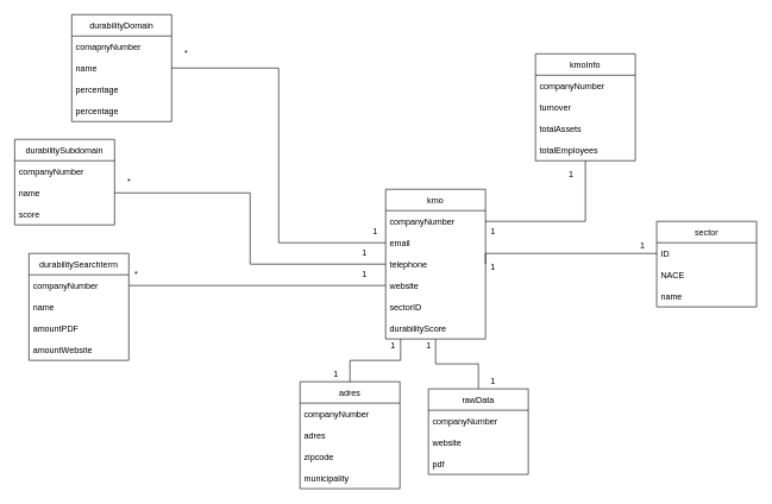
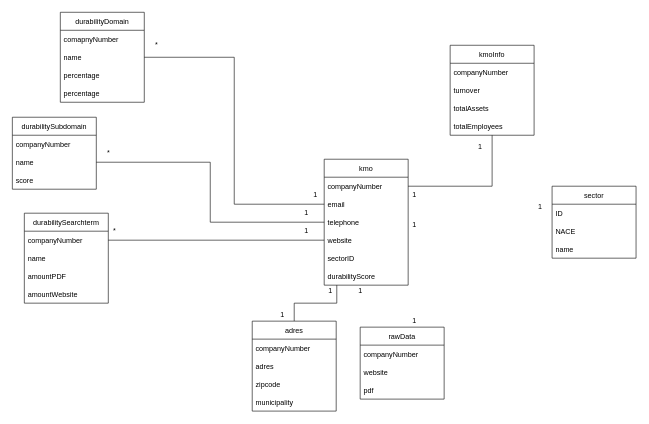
  <mxCell id="0" />
  <mxCell id="1" parent="0" />
- <mxCell id="2" value="" style="edgeStyle=orthogonalEdgeStyle;rounded=0;orthogonalLoop=1;jettySize=auto;html=1;exitX=1;exitY=0.5;exitDx=0;exitDy=0;endArrow=none;endFill=0;" parent="1" source="9" target="13" edge="1"><mxGeometry relative="1" as="geometry"><Array as="points"><mxPoint x="680" y="355" /></Array></mxGeometry></mxCell>
  <mxCell id="3" value="" style="edgeStyle=orthogonalEdgeStyle;rounded=0;orthogonalLoop=1;jettySize=auto;html=1;exitX=0.15;exitY=1;exitDx=0;exitDy=0;exitPerimeter=0;endArrow=none;endFill=0;" edge="1" parent="1" source="12" target="22"><mxGeometry relative="1" as="geometry" /></mxCell>
  <mxCell id="4" value="" style="edgeStyle=orthogonalEdgeStyle;rounded=0;orthogonalLoop=1;jettySize=auto;html=1;exitX=1;exitY=0.5;exitDx=0;exitDy=0;endArrow=none;endFill=0;" edge="1" parent="1" source="7" target="27"><mxGeometry relative="1" as="geometry" /></mxCell>
- <mxCell id="5" value="" style="edgeStyle=orthogonalEdgeStyle;rounded=0;orthogonalLoop=1;jettySize=auto;html=1;endArrow=none;endFill=0;" edge="1" parent="1" source="6" target="32"><mxGeometry relative="1" as="geometry" /></mxCell>
  <mxCell id="6" value="kmo" style="swimlane;fontStyle=0;childLayout=stackLayout;horizontal=1;startSize=30;horizontalStack=0;resizeParent=1;resizeParentMax=0;resizeLast=0;collapsible=1;marginBottom=0;" parent="1" vertex="1"><mxGeometry x="540" y="265" width="140" height="210" as="geometry" /></mxCell>
  <mxCell id="7" value="companyNumber" style="text;strokeColor=none;fillColor=none;align=left;verticalAlign=middle;spacingLeft=4;spacingRight=4;overflow=hidden;points=[[0,0.5],[1,0.5]];portConstraint=eastwest;rotatable=0;" parent="6" vertex="1"><mxGeometry y="30" width="140" height="30" as="geometry" /></mxCell>
  <mxCell id="8" value="email" style="text;strokeColor=none;fillColor=none;align=left;verticalAlign=middle;spacingLeft=4;spacingRight=4;overflow=hidden;points=[[0,0.5],[1,0.5]];portConstraint=eastwest;rotatable=0;" parent="6" vertex="1"><mxGeometry y="60" width="140" height="30" as="geometry" /></mxCell>
  <mxCell id="9" value="telephone" style="text;strokeColor=none;fillColor=none;align=left;verticalAlign=middle;spacingLeft=4;spacingRight=4;overflow=hidden;points=[[0,0.5],[1,0.5]];portConstraint=eastwest;rotatable=0;" parent="6" vertex="1"><mxGeometry y="90" width="140" height="30" as="geometry" /></mxCell>
  <mxCell id="10" value="website" style="text;strokeColor=none;fillColor=none;align=left;verticalAlign=middle;spacingLeft=4;spacingRight=4;overflow=hidden;points=[[0,0.5],[1,0.5]];portConstraint=eastwest;rotatable=0;" vertex="1" parent="6"><mxGeometry y="120" width="140" height="30" as="geometry" /></mxCell>
  <mxCell id="11" value="sectorID" style="text;strokeColor=none;fillColor=none;align=left;verticalAlign=middle;spacingLeft=4;spacingRight=4;overflow=hidden;points=[[0,0.5],[1,0.5]];portConstraint=eastwest;rotatable=0;" vertex="1" parent="6"><mxGeometry y="150" width="140" height="30" as="geometry" /></mxCell>
  <mxCell id="12" value="durabilityScore" style="text;strokeColor=none;fillColor=none;align=left;verticalAlign=middle;spacingLeft=4;spacingRight=4;overflow=hidden;points=[[0,0.5],[1,0.5]];portConstraint=eastwest;rotatable=0;" parent="6" vertex="1"><mxGeometry y="180" width="140" height="30" as="geometry" /></mxCell>
  <mxCell id="13" value="sector" style="swimlane;fontStyle=0;childLayout=stackLayout;horizontal=1;startSize=30;horizontalStack=0;resizeParent=1;resizeParentMax=0;resizeLast=0;collapsible=1;marginBottom=0;" parent="1" vertex="1"><mxGeometry x="920" y="310" width="140" height="120" as="geometry" /></mxCell>
  <mxCell id="14" value="ID" style="text;strokeColor=none;fillColor=none;align=left;verticalAlign=middle;spacingLeft=4;spacingRight=4;overflow=hidden;points=[[0,0.5],[1,0.5]];portConstraint=eastwest;rotatable=0;" parent="13" vertex="1"><mxGeometry y="30" width="140" height="30" as="geometry" /></mxCell>
  <mxCell id="15" value="NACE" style="text;strokeColor=none;fillColor=none;align=left;verticalAlign=middle;spacingLeft=4;spacingRight=4;overflow=hidden;points=[[0,0.5],[1,0.5]];portConstraint=eastwest;rotatable=0;" parent="13" vertex="1"><mxGeometry y="60" width="140" height="30" as="geometry" /></mxCell>
  <mxCell id="16" value="name" style="text;strokeColor=none;fillColor=none;align=left;verticalAlign=middle;spacingLeft=4;spacingRight=4;overflow=hidden;points=[[0,0.5],[1,0.5]];portConstraint=eastwest;rotatable=0;" parent="13" vertex="1"><mxGeometry y="90" width="140" height="30" as="geometry" /></mxCell>
  <mxCell id="17" value="durabilityDomain" style="swimlane;fontStyle=0;childLayout=stackLayout;horizontal=1;startSize=30;horizontalStack=0;resizeParent=1;resizeParentMax=0;resizeLast=0;collapsible=1;marginBottom=0;" parent="1" vertex="1"><mxGeometry x="100" y="20" width="140" height="150" as="geometry" /></mxCell>
  <mxCell id="18" value="comapnyNumber" style="text;strokeColor=none;fillColor=none;align=left;verticalAlign=middle;spacingLeft=4;spacingRight=4;overflow=hidden;points=[[0,0.5],[1,0.5]];portConstraint=eastwest;rotatable=0;" vertex="1" parent="17"><mxGeometry y="30" width="140" height="30" as="geometry" /></mxCell>
  <mxCell id="19" value="name" style="text;strokeColor=none;fillColor=none;align=left;verticalAlign=middle;spacingLeft=4;spacingRight=4;overflow=hidden;points=[[0,0.5],[1,0.5]];portConstraint=eastwest;rotatable=0;" vertex="1" parent="17"><mxGeometry y="60" width="140" height="30" as="geometry" /></mxCell>
  <mxCell id="20" value="percentage" style="text;strokeColor=none;fillColor=none;align=left;verticalAlign=middle;spacingLeft=4;spacingRight=4;overflow=hidden;points=[[0,0.5],[1,0.5]];portConstraint=eastwest;rotatable=0;" parent="17" vertex="1"><mxGeometry y="90" width="140" height="30" as="geometry" /></mxCell>
  <mxCell id="21" value="percentage" style="text;strokeColor=none;fillColor=none;align=left;verticalAlign=middle;spacingLeft=4;spacingRight=4;overflow=hidden;points=[[0,0.5],[1,0.5]];portConstraint=eastwest;rotatable=0;" vertex="1" parent="17"><mxGeometry y="120" width="140" height="30" as="geometry" /></mxCell>
  <mxCell id="22" value="adres" style="swimlane;fontStyle=0;childLayout=stackLayout;horizontal=1;startSize=30;horizontalStack=0;resizeParent=1;resizeParentMax=0;resizeLast=0;collapsible=1;marginBottom=0;" vertex="1" parent="1"><mxGeometry x="420" y="535" width="140" height="150" as="geometry" /></mxCell>
  <mxCell id="23" value="companyNumber" style="text;strokeColor=none;fillColor=none;align=left;verticalAlign=middle;spacingLeft=4;spacingRight=4;overflow=hidden;points=[[0,0.5],[1,0.5]];portConstraint=eastwest;rotatable=0;" vertex="1" parent="22"><mxGeometry y="30" width="140" height="30" as="geometry" /></mxCell>
  <mxCell id="24" value="adres" style="text;strokeColor=none;fillColor=none;align=left;verticalAlign=middle;spacingLeft=4;spacingRight=4;overflow=hidden;points=[[0,0.5],[1,0.5]];portConstraint=eastwest;rotatable=0;" vertex="1" parent="22"><mxGeometry y="60" width="140" height="30" as="geometry" /></mxCell>
  <mxCell id="25" value="zipcode" style="text;strokeColor=none;fillColor=none;align=left;verticalAlign=middle;spacingLeft=4;spacingRight=4;overflow=hidden;points=[[0,0.5],[1,0.5]];portConstraint=eastwest;rotatable=0;" vertex="1" parent="22"><mxGeometry y="90" width="140" height="30" as="geometry" /></mxCell>
  <mxCell id="26" value="municipality" style="text;strokeColor=none;fillColor=none;align=left;verticalAlign=middle;spacingLeft=4;spacingRight=4;overflow=hidden;points=[[0,0.5],[1,0.5]];portConstraint=eastwest;rotatable=0;" vertex="1" parent="22"><mxGeometry y="120" width="140" height="30" as="geometry" /></mxCell>
  <mxCell id="27" value="kmoInfo" style="swimlane;fontStyle=0;childLayout=stackLayout;horizontal=1;startSize=30;horizontalStack=0;resizeParent=1;resizeParentMax=0;resizeLast=0;collapsible=1;marginBottom=0;" vertex="1" parent="1"><mxGeometry x="750" y="75" width="140" height="150" as="geometry" /></mxCell>
  <mxCell id="28" value="companyNumber" style="text;strokeColor=none;fillColor=none;align=left;verticalAlign=middle;spacingLeft=4;spacingRight=4;overflow=hidden;points=[[0,0.5],[1,0.5]];portConstraint=eastwest;rotatable=0;" vertex="1" parent="27"><mxGeometry y="30" width="140" height="30" as="geometry" /></mxCell>
  <mxCell id="29" value="turnover" style="text;strokeColor=none;fillColor=none;align=left;verticalAlign=middle;spacingLeft=4;spacingRight=4;overflow=hidden;points=[[0,0.5],[1,0.5]];portConstraint=eastwest;rotatable=0;" vertex="1" parent="27"><mxGeometry y="60" width="140" height="30" as="geometry" /></mxCell>
  <mxCell id="30" value="totalAssets" style="text;strokeColor=none;fillColor=none;align=left;verticalAlign=middle;spacingLeft=4;spacingRight=4;overflow=hidden;points=[[0,0.5],[1,0.5]];portConstraint=eastwest;rotatable=0;" vertex="1" parent="27"><mxGeometry y="90" width="140" height="30" as="geometry" /></mxCell>
  <mxCell id="31" value="totalEmployees" style="text;strokeColor=none;fillColor=none;align=left;verticalAlign=middle;spacingLeft=4;spacingRight=4;overflow=hidden;points=[[0,0.5],[1,0.5]];portConstraint=eastwest;rotatable=0;" vertex="1" parent="27"><mxGeometry y="120" width="140" height="30" as="geometry" /></mxCell>
  <mxCell id="32" value="rawData" style="swimlane;fontStyle=0;childLayout=stackLayout;horizontal=1;startSize=30;horizontalStack=0;resizeParent=1;resizeParentMax=0;resizeLast=0;collapsible=1;marginBottom=0;" vertex="1" parent="1"><mxGeometry x="600" y="545" width="140" height="120" as="geometry" /></mxCell>
  <mxCell id="33" value="companyNumber" style="text;strokeColor=none;fillColor=none;align=left;verticalAlign=middle;spacingLeft=4;spacingRight=4;overflow=hidden;points=[[0,0.5],[1,0.5]];portConstraint=eastwest;rotatable=0;" vertex="1" parent="32"><mxGeometry y="30" width="140" height="30" as="geometry" /></mxCell>
  <mxCell id="34" value="website" style="text;strokeColor=none;fillColor=none;align=left;verticalAlign=middle;spacingLeft=4;spacingRight=4;overflow=hidden;points=[[0,0.5],[1,0.5]];portConstraint=eastwest;rotatable=0;" vertex="1" parent="32"><mxGeometry y="60" width="140" height="30" as="geometry" /></mxCell>
  <mxCell id="35" value="pdf" style="text;strokeColor=none;fillColor=none;align=left;verticalAlign=middle;spacingLeft=4;spacingRight=4;overflow=hidden;points=[[0,0.5],[1,0.5]];portConstraint=eastwest;rotatable=0;" vertex="1" parent="32"><mxGeometry y="90" width="140" height="30" as="geometry" /></mxCell>
  <mxCell id="36" value="durabilitySubdomain" style="swimlane;fontStyle=0;childLayout=stackLayout;horizontal=1;startSize=30;horizontalStack=0;resizeParent=1;resizeParentMax=0;resizeLast=0;collapsible=1;marginBottom=0;" vertex="1" parent="1"><mxGeometry x="20" y="195" width="140" height="120" as="geometry" /></mxCell>
  <mxCell id="37" value="companyNumber" style="text;strokeColor=none;fillColor=none;align=left;verticalAlign=middle;spacingLeft=4;spacingRight=4;overflow=hidden;points=[[0,0.5],[1,0.5]];portConstraint=eastwest;rotatable=0;" vertex="1" parent="36"><mxGeometry y="30" width="140" height="30" as="geometry" /></mxCell>
  <mxCell id="38" value="name" style="text;strokeColor=none;fillColor=none;align=left;verticalAlign=middle;spacingLeft=4;spacingRight=4;overflow=hidden;points=[[0,0.5],[1,0.5]];portConstraint=eastwest;rotatable=0;" vertex="1" parent="36"><mxGeometry y="60" width="140" height="30" as="geometry" /></mxCell>
  <mxCell id="39" value="score" style="text;strokeColor=none;fillColor=none;align=left;verticalAlign=middle;spacingLeft=4;spacingRight=4;overflow=hidden;points=[[0,0.5],[1,0.5]];portConstraint=eastwest;rotatable=0;" vertex="1" parent="36"><mxGeometry y="90" width="140" height="30" as="geometry" /></mxCell>
  <mxCell id="40" value="durabilitySearchterm" style="swimlane;fontStyle=0;childLayout=stackLayout;horizontal=1;startSize=30;horizontalStack=0;resizeParent=1;resizeParentMax=0;resizeLast=0;collapsible=1;marginBottom=0;" vertex="1" parent="1"><mxGeometry x="40" y="355" width="140" height="150" as="geometry" /></mxCell>
  <mxCell id="41" value="companyNumber" style="text;strokeColor=none;fillColor=none;align=left;verticalAlign=middle;spacingLeft=4;spacingRight=4;overflow=hidden;points=[[0,0.5],[1,0.5]];portConstraint=eastwest;rotatable=0;" vertex="1" parent="40"><mxGeometry y="30" width="140" height="30" as="geometry" /></mxCell>
  <mxCell id="42" value="name" style="text;strokeColor=none;fillColor=none;align=left;verticalAlign=middle;spacingLeft=4;spacingRight=4;overflow=hidden;points=[[0,0.5],[1,0.5]];portConstraint=eastwest;rotatable=0;" vertex="1" parent="40"><mxGeometry y="60" width="140" height="30" as="geometry" /></mxCell>
  <mxCell id="43" value="amountPDF" style="text;strokeColor=none;fillColor=none;align=left;verticalAlign=middle;spacingLeft=4;spacingRight=4;overflow=hidden;points=[[0,0.5],[1,0.5]];portConstraint=eastwest;rotatable=0;" vertex="1" parent="40"><mxGeometry y="90" width="140" height="30" as="geometry" /></mxCell>
  <mxCell id="44" value="amountWebsite" style="text;strokeColor=none;fillColor=none;align=left;verticalAlign=middle;spacingLeft=4;spacingRight=4;overflow=hidden;points=[[0,0.5],[1,0.5]];portConstraint=eastwest;rotatable=0;" vertex="1" parent="40"><mxGeometry y="120" width="140" height="30" as="geometry" /></mxCell>
  <mxCell id="45" style="edgeStyle=orthogonalEdgeStyle;rounded=0;orthogonalLoop=1;jettySize=auto;html=1;exitX=1;exitY=0.5;exitDx=0;exitDy=0;entryX=0;entryY=0.5;entryDx=0;entryDy=0;endArrow=none;endFill=0;" edge="1" parent="1" source="41" target="10"><mxGeometry relative="1" as="geometry" /></mxCell>
  <mxCell id="46" style="edgeStyle=orthogonalEdgeStyle;rounded=0;orthogonalLoop=1;jettySize=auto;html=1;exitX=1;exitY=0.5;exitDx=0;exitDy=0;entryX=0;entryY=0.5;entryDx=0;entryDy=0;endArrow=none;endFill=0;" edge="1" parent="1" source="38" target="9"><mxGeometry relative="1" as="geometry" /></mxCell>
  <mxCell id="47" style="edgeStyle=orthogonalEdgeStyle;rounded=0;orthogonalLoop=1;jettySize=auto;html=1;exitX=1;exitY=0.5;exitDx=0;exitDy=0;entryX=0;entryY=0.5;entryDx=0;entryDy=0;endArrow=none;endFill=0;" edge="1" parent="1" source="19" target="8"><mxGeometry relative="1" as="geometry" /></mxCell>
  <mxCell id="48" value="1" style="text;html=1;align=center;verticalAlign=middle;resizable=0;points=[];autosize=1;strokeColor=none;fillColor=none;" vertex="1" parent="1"><mxGeometry x="510" y="310" width="30" height="30" as="geometry" /></mxCell>
  <mxCell id="49" value="1" style="text;html=1;align=center;verticalAlign=middle;resizable=0;points=[];autosize=1;strokeColor=none;fillColor=none;" vertex="1" parent="1"><mxGeometry x="785" y="230" width="30" height="30" as="geometry" /></mxCell>
  <mxCell id="50" value="1" style="text;html=1;align=center;verticalAlign=middle;resizable=0;points=[];autosize=1;strokeColor=none;fillColor=none;" vertex="1" parent="1"><mxGeometry x="675" y="310" width="30" height="30" as="geometry" /></mxCell>
  <mxCell id="51" value="1" style="text;html=1;align=center;verticalAlign=middle;resizable=0;points=[];autosize=1;strokeColor=none;fillColor=none;" vertex="1" parent="1"><mxGeometry x="885" y="330" width="30" height="30" as="geometry" /></mxCell>
  <mxCell id="52" value="1" style="text;html=1;align=center;verticalAlign=middle;resizable=0;points=[];autosize=1;strokeColor=none;fillColor=none;" vertex="1" parent="1"><mxGeometry x="675" y="360" width="30" height="30" as="geometry" /></mxCell>
  <mxCell id="53" value="*" style="text;html=1;align=center;verticalAlign=middle;resizable=0;points=[];autosize=1;strokeColor=none;fillColor=none;" vertex="1" parent="1"><mxGeometry x="245" y="60" width="30" height="30" as="geometry" /></mxCell>
  <mxCell id="54" value="1" style="text;html=1;align=center;verticalAlign=middle;resizable=0;points=[];autosize=1;strokeColor=none;fillColor=none;" vertex="1" parent="1"><mxGeometry x="495" y="340" width="30" height="30" as="geometry" /></mxCell>
  <mxCell id="55" value="1" style="text;html=1;align=center;verticalAlign=middle;resizable=0;points=[];autosize=1;strokeColor=none;fillColor=none;" vertex="1" parent="1"><mxGeometry x="495" y="370" width="30" height="30" as="geometry" /></mxCell>
  <mxCell id="56" value="*" style="text;html=1;align=center;verticalAlign=middle;resizable=0;points=[];autosize=1;strokeColor=none;fillColor=none;" vertex="1" parent="1"><mxGeometry x="175" y="370" width="30" height="30" as="geometry" /></mxCell>
  <mxCell id="57" value="*" style="text;html=1;align=center;verticalAlign=middle;resizable=0;points=[];autosize=1;strokeColor=none;fillColor=none;" vertex="1" parent="1"><mxGeometry x="165" y="240" width="30" height="30" as="geometry" /></mxCell>
  <mxCell id="58" value="1" style="text;html=1;align=center;verticalAlign=middle;resizable=0;points=[];autosize=1;strokeColor=none;fillColor=none;" vertex="1" parent="1"><mxGeometry x="675" y="520" width="30" height="30" as="geometry" /></mxCell>
  <mxCell id="59" value="1" style="text;html=1;align=center;verticalAlign=middle;resizable=0;points=[];autosize=1;strokeColor=none;fillColor=none;" vertex="1" parent="1"><mxGeometry x="585" y="470" width="30" height="30" as="geometry" /></mxCell>
  <mxCell id="60" value="1" style="text;html=1;align=center;verticalAlign=middle;resizable=0;points=[];autosize=1;strokeColor=none;fillColor=none;" vertex="1" parent="1"><mxGeometry x="535" y="470" width="30" height="30" as="geometry" /></mxCell>
  <mxCell id="61" value="1" style="text;html=1;align=center;verticalAlign=middle;resizable=0;points=[];autosize=1;strokeColor=none;fillColor=none;" vertex="1" parent="1"><mxGeometry x="455" y="510" width="30" height="30" as="geometry" /></mxCell>
